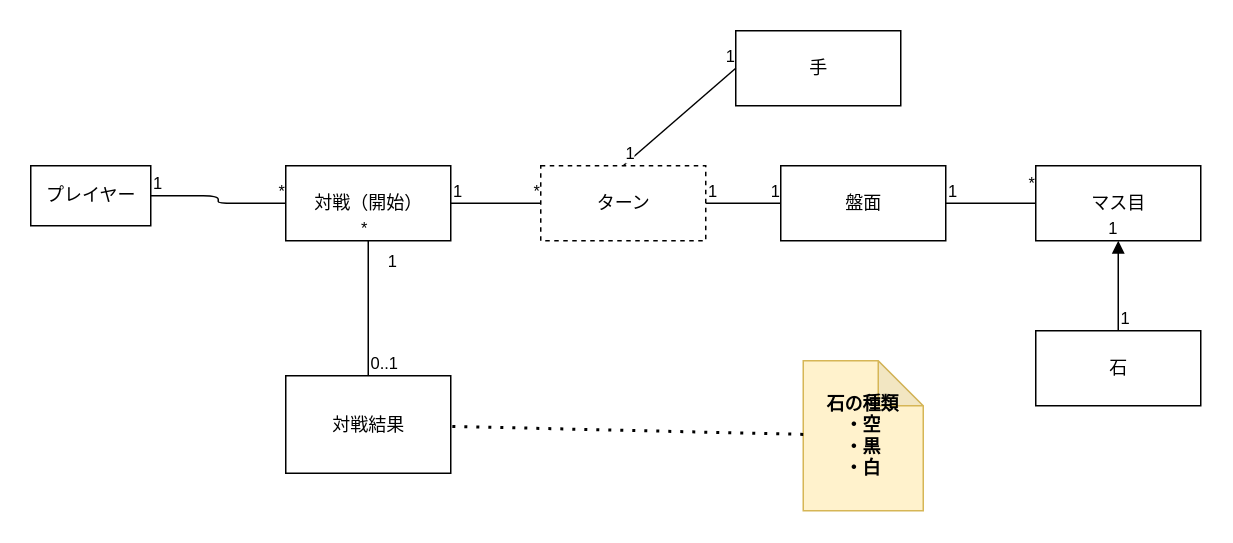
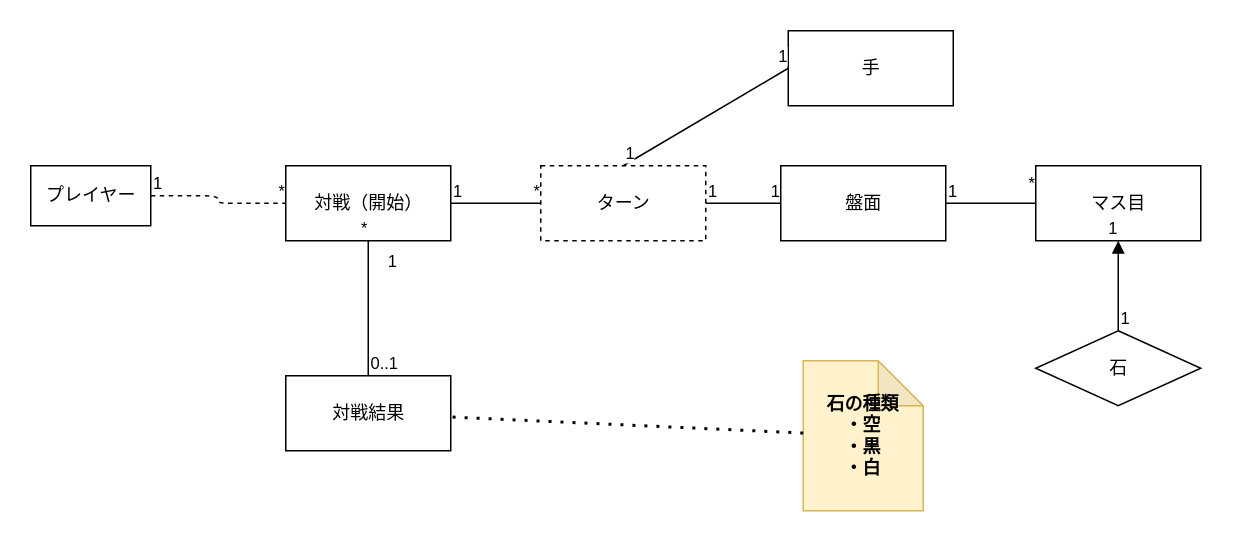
  <mxCell id="0" />
  <mxCell id="1" parent="0" />
  <mxCell id="2" value="対戦（開始）" style="html=1;" parent="1" vertex="1"><mxGeometry x="190" y="110" width="110" height="50" as="geometry" /></mxCell>
  <mxCell id="3" value="盤面" style="html=1;" parent="1" vertex="1"><mxGeometry x="520" y="110" width="110" height="50" as="geometry" /></mxCell>
- <mxCell id="4" value="石" style="html=1;" parent="1" vertex="1"><mxGeometry x="690" y="220" width="110" height="50" as="geometry" /></mxCell>
- <mxCell id="5" value="対戦結果" style="html=1;" parent="1" vertex="1"><mxGeometry x="190" y="250" width="110" height="65" as="geometry" /></mxCell>
+ <mxCell id="4" value="石" style="rhombus;html=1;" parent="1" vertex="1"><mxGeometry x="690" y="220" width="110" height="50" as="geometry" /></mxCell>
+ <mxCell id="5" value="対戦結果" style="html=1;" parent="1" vertex="1"><mxGeometry x="190" y="250" width="110" height="50" as="geometry" /></mxCell>
  <mxCell id="6" value="プレイヤー" style="html=1;" parent="1" vertex="1"><mxGeometry x="20" y="110" width="80" height="40" as="geometry" /></mxCell>
- <mxCell id="7" value="" style="endArrow=none;html=1;edgeStyle=orthogonalEdgeStyle;exitX=1;exitY=0.5;exitDx=0;exitDy=0;entryX=0;entryY=0.5;entryDx=0;entryDy=0;" parent="1" source="6" target="2" edge="1"><mxGeometry relative="1" as="geometry"><mxPoint x="320" y="270" as="sourcePoint" /><mxPoint x="480" y="270" as="targetPoint" /></mxGeometry></mxCell>
+ <mxCell id="7" value="" style="endArrow=none;html=1;edgeStyle=orthogonalEdgeStyle;exitX=1;exitY=0.5;exitDx=0;exitDy=0;entryX=0;entryY=0.5;entryDx=0;entryDy=0;dashed=1;" parent="1" source="6" target="2" edge="1"><mxGeometry relative="1" as="geometry"><mxPoint x="320" y="270" as="sourcePoint" /><mxPoint x="480" y="270" as="targetPoint" /></mxGeometry></mxCell>
  <mxCell id="8" value="1" style="edgeLabel;resizable=0;html=1;align=left;verticalAlign=bottom;" parent="7" connectable="0" vertex="1"><mxGeometry x="-1" relative="1" as="geometry" /></mxCell>
  <mxCell id="9" value="*" style="edgeLabel;resizable=0;html=1;align=right;verticalAlign=bottom;" parent="7" connectable="0" vertex="1"><mxGeometry x="1" relative="1" as="geometry" /></mxCell>
  <mxCell id="10" value="" style="endArrow=none;html=1;exitX=0.5;exitY=0;exitDx=0;exitDy=0;entryX=0.5;entryY=1;entryDx=0;entryDy=0;" parent="1" source="5" target="2" edge="1"><mxGeometry relative="1" as="geometry"><mxPoint x="140" y="145" as="sourcePoint" /><mxPoint x="220" y="145" as="targetPoint" /></mxGeometry></mxCell>
  <mxCell id="11" value="0..1" style="edgeLabel;resizable=0;html=1;align=left;verticalAlign=bottom;" parent="10" connectable="0" vertex="1"><mxGeometry x="-1" relative="1" as="geometry" /></mxCell>
  <mxCell id="12" value="*" style="edgeLabel;resizable=0;html=1;align=right;verticalAlign=bottom;" parent="10" connectable="0" vertex="1"><mxGeometry x="1" relative="1" as="geometry" /></mxCell>
  <mxCell id="13" value="1" style="edgeLabel;html=1;align=center;verticalAlign=middle;resizable=0;points=[];" parent="10" vertex="1" connectable="0"><mxGeometry x="0.714" relative="1" as="geometry"><mxPoint x="15" as="offset" /></mxGeometry></mxCell>
  <mxCell id="14" value="ターン" style="html=1;dashed=1;" parent="1" vertex="1"><mxGeometry x="360" y="110" width="110" height="50" as="geometry" /></mxCell>
  <mxCell id="15" value="" style="endArrow=none;html=1;edgeStyle=orthogonalEdgeStyle;" parent="1" target="14" edge="1"><mxGeometry relative="1" as="geometry"><mxPoint x="300" y="135" as="sourcePoint" /><mxPoint x="220" y="145" as="targetPoint" /><Array as="points"><mxPoint x="300" y="135" /><mxPoint x="300" y="135" /></Array></mxGeometry></mxCell>
  <mxCell id="16" value="1" style="edgeLabel;resizable=0;html=1;align=left;verticalAlign=bottom;" parent="15" connectable="0" vertex="1"><mxGeometry x="-1" relative="1" as="geometry" /></mxCell>
  <mxCell id="17" value="*" style="edgeLabel;resizable=0;html=1;align=right;verticalAlign=bottom;" parent="15" connectable="0" vertex="1"><mxGeometry x="1" relative="1" as="geometry" /></mxCell>
  <mxCell id="18" value="" style="endArrow=none;html=1;exitX=1;exitY=0.5;exitDx=0;exitDy=0;entryX=0;entryY=0.5;entryDx=0;entryDy=0;" parent="1" source="14" target="3" edge="1"><mxGeometry relative="1" as="geometry"><mxPoint x="330" y="145" as="sourcePoint" /><mxPoint x="570" y="120" as="targetPoint" /></mxGeometry></mxCell>
  <mxCell id="19" value="1" style="edgeLabel;resizable=0;html=1;align=left;verticalAlign=bottom;" parent="18" connectable="0" vertex="1"><mxGeometry x="-1" relative="1" as="geometry" /></mxCell>
  <mxCell id="20" value="1" style="edgeLabel;resizable=0;html=1;align=right;verticalAlign=bottom;" parent="18" connectable="0" vertex="1"><mxGeometry x="1" relative="1" as="geometry" /></mxCell>
  <mxCell id="21" value="マス目" style="html=1;" parent="1" vertex="1"><mxGeometry x="690" y="110" width="110" height="50" as="geometry" /></mxCell>
- <mxCell id="22" value="手" style="html=1;" parent="1" vertex="1"><mxGeometry x="490" y="20" width="110" height="50" as="geometry" /></mxCell>
+ <mxCell id="22" value="手" style="html=1;" parent="1" vertex="1"><mxGeometry x="525" y="20" width="110" height="50" as="geometry" /></mxCell>
  <mxCell id="23" value="" style="endArrow=none;html=1;exitX=0.5;exitY=0;exitDx=0;exitDy=0;entryX=0;entryY=0.5;entryDx=0;entryDy=0;" parent="1" source="14" target="22" edge="1"><mxGeometry relative="1" as="geometry"><mxPoint x="490" y="145" as="sourcePoint" /><mxPoint x="580" y="145" as="targetPoint" /></mxGeometry></mxCell>
  <mxCell id="24" value="1" style="edgeLabel;resizable=0;html=1;align=left;verticalAlign=bottom;" parent="23" connectable="0" vertex="1"><mxGeometry x="-1" relative="1" as="geometry" /></mxCell>
  <mxCell id="25" value="1" style="edgeLabel;resizable=0;html=1;align=right;verticalAlign=bottom;" parent="23" connectable="0" vertex="1"><mxGeometry x="1" relative="1" as="geometry" /></mxCell>
  <mxCell id="26" value="" style="endArrow=none;html=1;exitX=1;exitY=0.5;exitDx=0;exitDy=0;" parent="1" source="3" edge="1"><mxGeometry relative="1" as="geometry"><mxPoint x="660" y="134.6" as="sourcePoint" /><mxPoint x="690" y="135" as="targetPoint" /></mxGeometry></mxCell>
  <mxCell id="27" value="1" style="edgeLabel;resizable=0;html=1;align=left;verticalAlign=bottom;" parent="26" connectable="0" vertex="1"><mxGeometry x="-1" relative="1" as="geometry" /></mxCell>
  <mxCell id="28" value="*" style="edgeLabel;resizable=0;html=1;align=right;verticalAlign=bottom;" parent="26" connectable="0" vertex="1"><mxGeometry x="1" relative="1" as="geometry"><mxPoint y="-5" as="offset" /></mxGeometry></mxCell>
  <mxCell id="29" value="" style="endArrow=block;html=1;exitX=0.5;exitY=0;exitDx=0;exitDy=0;entryX=0.5;entryY=1;entryDx=0;entryDy=0;" parent="1" source="4" target="21" edge="1"><mxGeometry relative="1" as="geometry"><mxPoint x="425" y="120" as="sourcePoint" /><mxPoint x="500" y="55" as="targetPoint" /></mxGeometry></mxCell>
  <mxCell id="30" value="1" style="edgeLabel;resizable=0;html=1;align=left;verticalAlign=bottom;" parent="29" connectable="0" vertex="1"><mxGeometry x="-1" relative="1" as="geometry" /></mxCell>
  <mxCell id="31" value="1" style="edgeLabel;resizable=0;html=1;align=right;verticalAlign=bottom;" parent="29" connectable="0" vertex="1"><mxGeometry x="1" relative="1" as="geometry" /></mxCell>
  <mxCell id="32" value="&lt;b&gt;石の種類&lt;br&gt;・空&lt;br&gt;・黒&lt;br&gt;・白&lt;/b&gt;" style="shape=note;whiteSpace=wrap;html=1;backgroundOutline=1;darkOpacity=0.05;strokeColor=#d6b656;fillColor=#fff2cc;" parent="1" vertex="1"><mxGeometry x="535" y="240" width="80" height="100" as="geometry" /></mxCell>
  <mxCell id="33" value="" style="endArrow=none;dashed=1;html=1;dashPattern=1 3;strokeWidth=2;" parent="1" source="32" target="5" edge="1"><mxGeometry width="50" height="50" relative="1" as="geometry"><mxPoint x="400" y="180" as="sourcePoint" /><mxPoint x="450" y="130" as="targetPoint" /></mxGeometry></mxCell>
